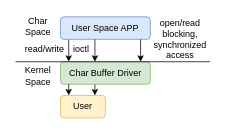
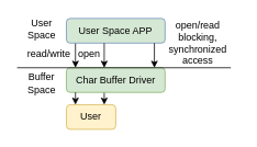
  <mxCell id="0" />
  <mxCell id="1" parent="0" />
  <mxCell id="2" style="edgeStyle=orthogonalEdgeStyle;rounded=0;orthogonalLoop=1;jettySize=auto;html=1;exitX=0.75;exitY=1;exitDx=0;exitDy=0;" edge="1" parent="1"><mxGeometry relative="1" as="geometry"><mxPoint x="91" y="82" as="targetPoint" /><mxPoint x="91" y="52" as="sourcePoint" /></mxGeometry></mxCell>
- <mxCell id="3" value="User Space APP" style="rounded=1;whiteSpace=wrap;html=1;fillColor=#dae8fc;strokeColor=#6c8ebf;" vertex="1" parent="1"><mxGeometry x="80" y="22" width="120" height="30" as="geometry" /></mxCell>
+ <mxCell id="3" value="User Space APP" style="rounded=1;whiteSpace=wrap;html=1;fillColor=#d5e8d4;strokeColor=#6c8ebf;" vertex="1" parent="1"><mxGeometry x="80" y="22" width="120" height="30" as="geometry" /></mxCell>
  <mxCell id="4" style="edgeStyle=orthogonalEdgeStyle;rounded=0;orthogonalLoop=1;jettySize=auto;html=1;exitX=0.25;exitY=1;exitDx=0;exitDy=0;entryX=0.5;entryY=0;entryDx=0;entryDy=0;" edge="1" parent="1"><mxGeometry relative="1" as="geometry"><mxPoint x="126" y="112" as="sourcePoint" /><mxPoint x="126" y="127" as="targetPoint" /></mxGeometry></mxCell>
  <mxCell id="5" value="Char Buffer Driver" style="rounded=1;whiteSpace=wrap;html=1;fillColor=#d5e8d4;strokeColor=#82b366;" vertex="1" parent="1"><mxGeometry x="80" y="82" width="120" height="30" as="geometry" /></mxCell>
  <mxCell id="6" value="read/write" style="text;html=1;align=center;verticalAlign=middle;whiteSpace=wrap;rounded=0;" vertex="1" parent="1"><mxGeometry x="29" y="50" width="60" height="30" as="geometry" /></mxCell>
- <mxCell id="7" value="ioctl" style="text;html=1;align=center;verticalAlign=middle;whiteSpace=wrap;rounded=0;" vertex="1" parent="1"><mxGeometry x="78" y="51" width="60" height="30" as="geometry" /></mxCell>
+ <mxCell id="7" value="open" style="text;html=1;align=center;verticalAlign=middle;whiteSpace=wrap;rounded=0;" vertex="1" parent="1"><mxGeometry x="78" y="51" width="60" height="30" as="geometry" /></mxCell>
  <mxCell id="8" value="open/read&lt;div&gt;blocking, synchronized access&lt;/div&gt;" style="text;html=1;align=center;verticalAlign=middle;whiteSpace=wrap;rounded=0;" vertex="1" parent="1"><mxGeometry x="190" y="37" width="100" height="30" as="geometry" /></mxCell>
  <mxCell id="9" value="" style="endArrow=none;html=1;rounded=0;" edge="1" parent="1"><mxGeometry width="50" height="50" relative="1" as="geometry"><mxPoint x="20" y="82" as="sourcePoint" /><mxPoint x="280" y="82" as="targetPoint" /></mxGeometry></mxCell>
- <mxCell id="10" value="Char Space" style="text;html=1;align=center;verticalAlign=middle;whiteSpace=wrap;rounded=0;" vertex="1" parent="1"><mxGeometry x="20" y="20" width="60" height="30" as="geometry" /></mxCell>
- <mxCell id="11" value="Kernel Space" style="text;html=1;align=center;verticalAlign=middle;whiteSpace=wrap;rounded=0;" vertex="1" parent="1"><mxGeometry x="20" y="86" width="60" height="30" as="geometry" /></mxCell>
+ <mxCell id="10" value="User Space" style="text;html=1;align=center;verticalAlign=middle;whiteSpace=wrap;rounded=0;" vertex="1" parent="1"><mxGeometry x="20" y="20" width="60" height="30" as="geometry" /></mxCell>
+ <mxCell id="11" value="Buffer Space" style="text;html=1;align=center;verticalAlign=middle;whiteSpace=wrap;rounded=0;" vertex="1" parent="1"><mxGeometry x="20" y="86" width="60" height="30" as="geometry" /></mxCell>
  <mxCell id="12" value="User" style="rounded=1;whiteSpace=wrap;html=1;fillColor=#fff2cc;strokeColor=#d6b656;" vertex="1" parent="1"><mxGeometry x="80" y="127" width="60" height="30" as="geometry" /></mxCell>
  <mxCell id="13" style="edgeStyle=orthogonalEdgeStyle;rounded=0;orthogonalLoop=1;jettySize=auto;html=1;exitX=0.5;exitY=1;exitDx=0;exitDy=0;" edge="1" parent="1" source="3" target="3"><mxGeometry relative="1" as="geometry" /></mxCell>
  <mxCell id="14" style="edgeStyle=orthogonalEdgeStyle;rounded=0;orthogonalLoop=1;jettySize=auto;html=1;exitX=0.75;exitY=1;exitDx=0;exitDy=0;" edge="1" parent="1"><mxGeometry relative="1" as="geometry"><mxPoint x="126" y="82" as="targetPoint" /><mxPoint x="126" y="52" as="sourcePoint" /></mxGeometry></mxCell>
  <mxCell id="15" style="edgeStyle=orthogonalEdgeStyle;rounded=0;orthogonalLoop=1;jettySize=auto;html=1;exitX=0.75;exitY=1;exitDx=0;exitDy=0;" edge="1" parent="1"><mxGeometry relative="1" as="geometry"><mxPoint x="187" y="82" as="targetPoint" /><mxPoint x="187" y="52" as="sourcePoint" /></mxGeometry></mxCell>
  <mxCell id="16" style="edgeStyle=orthogonalEdgeStyle;rounded=0;orthogonalLoop=1;jettySize=auto;html=1;exitX=0.25;exitY=1;exitDx=0;exitDy=0;entryX=0.5;entryY=0;entryDx=0;entryDy=0;" edge="1" parent="1"><mxGeometry relative="1" as="geometry"><mxPoint x="91" y="112" as="sourcePoint" /><mxPoint x="91" y="127" as="targetPoint" /></mxGeometry></mxCell>
